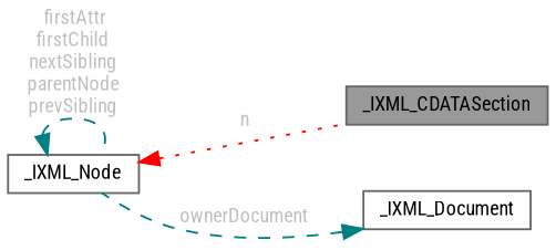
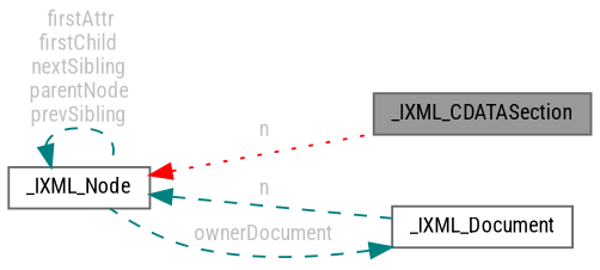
  digraph {
    fontname="Roboto Condensed"
    rankdir=LR
    node [color=gray40 fillcolor=white fontname="Roboto Condensed" fontsize=10 shape=box style=filled]
    edge [color=teal dir=back fontcolor=grey fontname="Roboto Condensed" fontsize=10 labelfontname=Helvetica labelfontsize=10 style=dashed]
    n1 [fillcolor=grey60 fontcolor=black height=0.2 label=_IXML_CDATASection width=0.4]
    n2 [height=0.2 label=_IXML_Node width=0.4]
    n3 [height=0.2 label=_IXML_Document width=0.4]
    n2 -> n1 [color=red label=" n" style=dotted]
    n2 -> n2 [label=" firstAttr\nfirstChild\nnextSibling\nparentNode\nprevSibling"]
+   n2 -> n3 [label=" n"]
    n3 -> n2 [label=" ownerDocument"]
  }
